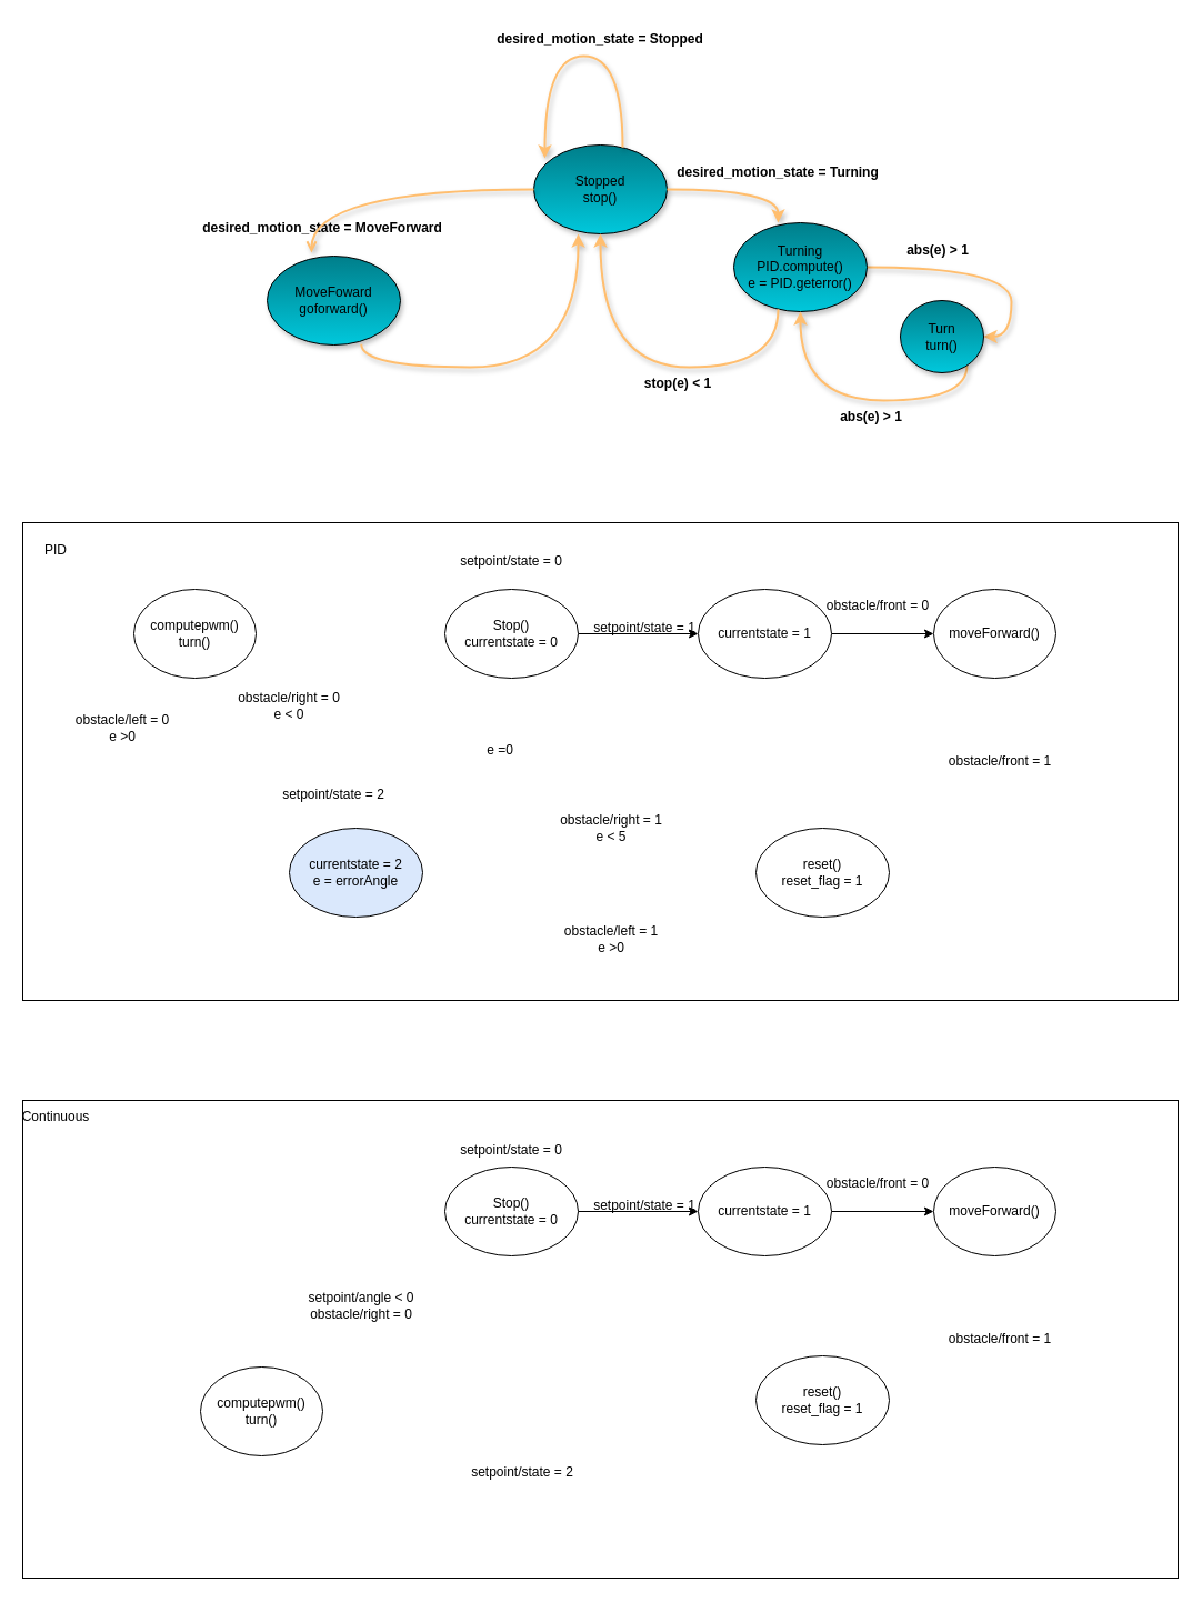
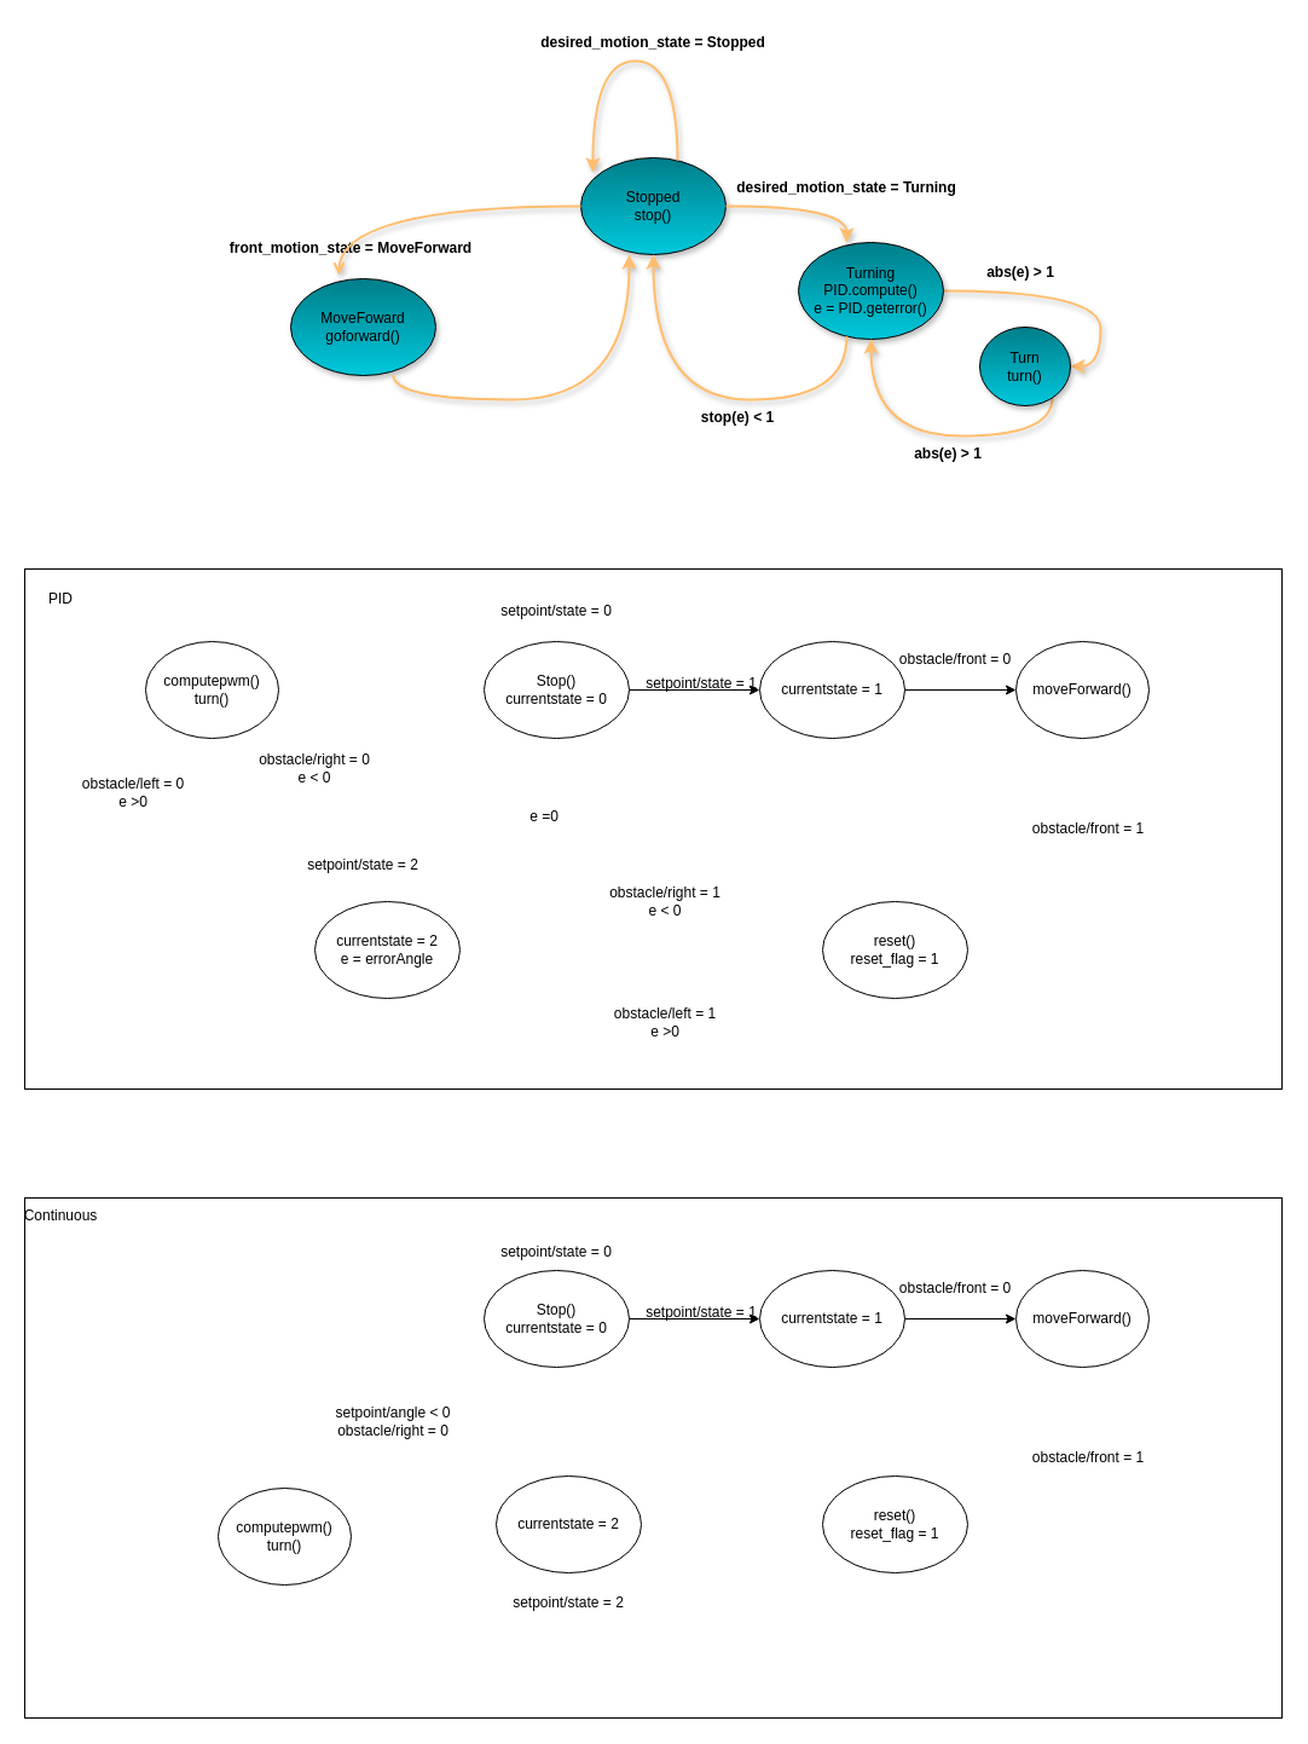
  <mxCell id="0" />
  <mxCell id="1" parent="0" />
  <mxCell id="2" value="" style="rounded=0;whiteSpace=wrap;html=1;" vertex="1" parent="1"><mxGeometry x="20" y="470" width="1040" height="430" as="geometry" /></mxCell>
  <mxCell id="3" style="edgeStyle=orthogonalEdgeStyle;rounded=0;orthogonalLoop=1;jettySize=auto;html=1;curved=1;strokeColor=#ffbe6f;strokeWidth=2;flowAnimation=0;shadow=1;" parent="1" source="4" target="9" edge="1"><mxGeometry relative="1" as="geometry"><Array as="points"><mxPoint x="910" y="240" /></Array></mxGeometry></mxCell>
  <mxCell id="4" value="&lt;div&gt;Turning&lt;/div&gt;&lt;div&gt;PID.compute()&lt;br&gt;&lt;/div&gt;&lt;div&gt;e = PID.geterror()&lt;br&gt;&lt;/div&gt;" style="ellipse;whiteSpace=wrap;html=1;fillColor=#007e8a;gradientColor=#00c8dc;shadow=1;" parent="1" vertex="1"><mxGeometry x="660" y="200" width="120" height="80" as="geometry" /></mxCell>
  <mxCell id="5" value="&lt;div&gt;Stopped&lt;/div&gt;stop()" style="ellipse;whiteSpace=wrap;html=1;fillColor=#007e8a;gradientColor=#00c8dc;shadow=1;" parent="1" vertex="1"><mxGeometry x="480" y="130" width="120" height="80" as="geometry" /></mxCell>
  <mxCell id="6" style="edgeStyle=orthogonalEdgeStyle;rounded=0;orthogonalLoop=1;jettySize=auto;html=1;curved=1;entryX=0.083;entryY=0.15;entryDx=0;entryDy=0;strokeColor=#ffbe6f;entryPerimeter=0;strokeWidth=2;flowAnimation=0;shadow=1;" parent="1" source="5" target="5" edge="1"><mxGeometry relative="1" as="geometry"><mxPoint x="440" y="110" as="sourcePoint" /><mxPoint x="470" y="170" as="targetPoint" /><Array as="points"><mxPoint x="560" y="50" /><mxPoint x="490" y="50" /></Array></mxGeometry></mxCell>
  <mxCell id="7" value="&lt;b&gt;desired_motion_state = Stopped&lt;/b&gt;" style="text;html=1;align=center;verticalAlign=middle;whiteSpace=wrap;rounded=0;" parent="1" vertex="1"><mxGeometry x="430" y="20" width="220" height="30" as="geometry" /></mxCell>
  <mxCell id="8" style="edgeStyle=orthogonalEdgeStyle;rounded=0;orthogonalLoop=1;jettySize=auto;html=1;entryX=0.5;entryY=1;entryDx=0;entryDy=0;curved=1;strokeColor=#ffbe6f;strokeWidth=2;flowAnimation=0;shadow=1;" parent="1" source="9" target="4" edge="1"><mxGeometry relative="1" as="geometry"><Array as="points"><mxPoint x="870" y="360" /><mxPoint x="720" y="360" /></Array></mxGeometry></mxCell>
  <mxCell id="9" value="&lt;div&gt;Turn&lt;/div&gt;&lt;div&gt;turn()&lt;br&gt;&lt;/div&gt;" style="ellipse;whiteSpace=wrap;html=1;fillColor=#007e8a;gradientColor=#00c8dc;shadow=1;" parent="1" vertex="1"><mxGeometry x="810" y="270" width="75" height="65" as="geometry" /></mxCell>
  <mxCell id="10" style="edgeStyle=orthogonalEdgeStyle;rounded=0;orthogonalLoop=1;jettySize=auto;html=1;entryX=0.333;entryY=0;entryDx=0;entryDy=0;entryPerimeter=0;curved=1;strokeColor=#ffbe6f;strokeWidth=2;flowAnimation=0;shadow=1;" parent="1" source="5" target="4" edge="1"><mxGeometry relative="1" as="geometry" /></mxCell>
  <mxCell id="11" value="&lt;b&gt;desired_motion_state = Turning&lt;/b&gt;" style="text;html=1;align=center;verticalAlign=middle;whiteSpace=wrap;rounded=0;" parent="1" vertex="1"><mxGeometry x="590" y="140" width="220" height="30" as="geometry" /></mxCell>
  <mxCell id="12" value="&lt;b&gt;abs(e) &amp;gt; 1&lt;/b&gt;" style="text;html=1;align=center;verticalAlign=middle;whiteSpace=wrap;rounded=0;" parent="1" vertex="1"><mxGeometry x="800" y="210" width="88" height="30" as="geometry" /></mxCell>
  <mxCell id="13" value="&lt;b&gt;abs(e) &amp;gt; 1&lt;/b&gt;" style="text;html=1;align=center;verticalAlign=middle;whiteSpace=wrap;rounded=0;" parent="1" vertex="1"><mxGeometry x="740" y="360" width="88" height="30" as="geometry" /></mxCell>
  <mxCell id="14" value="&lt;div&gt;MoveFoward&lt;/div&gt;&lt;div&gt;goforward()&lt;br&gt;&lt;/div&gt;" style="ellipse;whiteSpace=wrap;html=1;fillColor=#007e8a;gradientColor=#00c8dc;shadow=1;" parent="1" vertex="1"><mxGeometry x="240" y="230" width="120" height="80" as="geometry" /></mxCell>
- <mxCell id="15" value="&lt;b&gt;desired_motion_state = MoveForward&lt;/b&gt;" style="text;html=1;align=center;verticalAlign=middle;whiteSpace=wrap;rounded=0;" parent="1" vertex="1"><mxGeometry x="180" y="190" width="220" height="30" as="geometry" /></mxCell>
+ <mxCell id="15" value="&lt;b&gt;front_motion_state = MoveForward&lt;/b&gt;" style="text;html=1;align=center;verticalAlign=middle;whiteSpace=wrap;rounded=0;" parent="1" vertex="1"><mxGeometry x="180" y="190" width="220" height="30" as="geometry" /></mxCell>
  <mxCell id="16" value="" style="edgeStyle=orthogonalEdgeStyle;rounded=0;orthogonalLoop=1;jettySize=auto;html=1;entryX=0.5;entryY=1;entryDx=0;entryDy=0;curved=1;strokeColor=#ffbe6f;strokeWidth=2;flowAnimation=0;shadow=1;" parent="1" source="4" target="5" edge="1"><mxGeometry relative="1" as="geometry"><mxPoint x="700" y="278" as="sourcePoint" /><mxPoint x="600" y="360" as="targetPoint" /><Array as="points"><mxPoint x="700" y="330" /><mxPoint x="540" y="330" /></Array></mxGeometry></mxCell>
  <mxCell id="17" value="&lt;b&gt;stop(e) &amp;lt; 1&lt;/b&gt;" style="text;html=1;align=center;verticalAlign=middle;whiteSpace=wrap;rounded=0;" parent="1" vertex="1"><mxGeometry x="565" y="330" width="90" height="30" as="geometry" /></mxCell>
  <mxCell id="18" style="edgeStyle=orthogonalEdgeStyle;rounded=0;orthogonalLoop=1;jettySize=auto;html=1;entryX=0.333;entryY=-0.037;entryDx=0;entryDy=0;entryPerimeter=0;curved=1;strokeWidth=2;strokeColor=#ffbe6f;flowAnimation=0;shadow=1;endArrow=open;" parent="1" source="5" target="14" edge="1"><mxGeometry relative="1" as="geometry" /></mxCell>
  <mxCell id="19" style="edgeStyle=orthogonalEdgeStyle;rounded=0;orthogonalLoop=1;jettySize=auto;html=1;curved=1;strokeWidth=2;strokeColor=#ffbe6f;flowAnimation=0;shadow=1;exitX=0.706;exitY=0.992;exitDx=0;exitDy=0;exitPerimeter=0;" parent="1" source="14" edge="1"><mxGeometry relative="1" as="geometry"><mxPoint x="370" y="380" as="sourcePoint" /><mxPoint x="520" y="210" as="targetPoint" /></mxGeometry></mxCell>
  <mxCell id="20" style="edgeStyle=orthogonalEdgeStyle;rounded=0;orthogonalLoop=1;jettySize=auto;html=1;entryX=0;entryY=0.5;entryDx=0;entryDy=0;" edge="1" parent="1" source="21" target="24"><mxGeometry relative="1" as="geometry" /></mxCell>
  <mxCell id="21" value="&lt;div&gt;Stop()&lt;/div&gt;&lt;div&gt;currentstate = 0&lt;br&gt;&lt;/div&gt;" style="ellipse;whiteSpace=wrap;html=1;" vertex="1" parent="1"><mxGeometry x="400" y="530" width="120" height="80" as="geometry" /></mxCell>
  <mxCell id="22" value="setpoint/state = 0" style="text;html=1;align=center;verticalAlign=middle;whiteSpace=wrap;rounded=0;" vertex="1" parent="1"><mxGeometry x="400" y="490" width="120" height="30" as="geometry" /></mxCell>
  <mxCell id="23" style="edgeStyle=orthogonalEdgeStyle;rounded=0;orthogonalLoop=1;jettySize=auto;html=1;" edge="1" parent="1" source="24" target="29"><mxGeometry relative="1" as="geometry" /></mxCell>
  <mxCell id="24" value="&lt;div&gt;currentstate = 1&lt;/div&gt;" style="ellipse;whiteSpace=wrap;html=1;" vertex="1" parent="1"><mxGeometry x="628" y="530" width="120" height="80" as="geometry" /></mxCell>
  <mxCell id="25" value="&lt;div&gt;setpoint/state = 1&lt;br&gt;&lt;/div&gt;" style="text;html=1;align=center;verticalAlign=middle;whiteSpace=wrap;rounded=0;" vertex="1" parent="1"><mxGeometry x="520" y="550" width="120" height="30" as="geometry" /></mxCell>
  <mxCell id="26" value="&lt;div&gt;obstacle/front = 1&lt;/div&gt;" style="text;html=1;align=center;verticalAlign=middle;whiteSpace=wrap;rounded=0;" vertex="1" parent="1"><mxGeometry x="840" y="670" width="120" height="30" as="geometry" /></mxCell>
  <mxCell id="27" value="&lt;div&gt;obstacle/front = 0&lt;br&gt;&lt;/div&gt;" style="text;html=1;align=center;verticalAlign=middle;whiteSpace=wrap;rounded=0;" vertex="1" parent="1"><mxGeometry x="730" y="530" width="120" height="30" as="geometry" /></mxCell>
  <mxCell id="28" value="&lt;div&gt;reset()&lt;/div&gt;&lt;div&gt;reset_flag = 1&lt;br&gt;&lt;/div&gt;" style="ellipse;whiteSpace=wrap;html=1;" vertex="1" parent="1"><mxGeometry x="680" y="745" width="120" height="80" as="geometry" /></mxCell>
  <mxCell id="29" value="moveForward()" style="ellipse;whiteSpace=wrap;html=1;" vertex="1" parent="1"><mxGeometry x="840" y="530" width="110" height="80" as="geometry" /></mxCell>
  <mxCell id="30" value="&lt;div&gt;setpoint/state = 2&lt;br&gt;&lt;/div&gt;" style="text;html=1;align=center;verticalAlign=middle;whiteSpace=wrap;rounded=0;" vertex="1" parent="1"><mxGeometry x="240" y="700" width="120" height="30" as="geometry" /></mxCell>
- <mxCell id="31" value="&lt;div&gt;currentstate = 2&lt;br&gt;&lt;/div&gt;e = errorAngle" style="ellipse;whiteSpace=wrap;html=1;fillColor=#dae8fc;" vertex="1" parent="1"><mxGeometry x="260" y="745" width="120" height="80" as="geometry" /></mxCell>
+ <mxCell id="31" value="&lt;div&gt;currentstate = 2&lt;br&gt;&lt;/div&gt;e = errorAngle" style="ellipse;whiteSpace=wrap;html=1;" vertex="1" parent="1"><mxGeometry x="260" y="745" width="120" height="80" as="geometry" /></mxCell>
  <mxCell id="32" value="&lt;div&gt;obstacle/left = 1&lt;/div&gt;&lt;div&gt;e &amp;gt;0&lt;br&gt;&lt;/div&gt;" style="text;html=1;align=center;verticalAlign=middle;whiteSpace=wrap;rounded=0;" vertex="1" parent="1"><mxGeometry x="490" y="830" width="120" height="30" as="geometry" /></mxCell>
- <mxCell id="33" value="&lt;div&gt;obstacle/right = 1&lt;/div&gt;&lt;div&gt;e &amp;lt; 5&lt;br&gt;&lt;/div&gt;" style="text;html=1;align=center;verticalAlign=middle;whiteSpace=wrap;rounded=0;" vertex="1" parent="1"><mxGeometry x="490" y="730" width="120" height="30" as="geometry" /></mxCell>
+ <mxCell id="33" value="&lt;div&gt;obstacle/right = 1&lt;/div&gt;&lt;div&gt;e &amp;lt; 0&lt;br&gt;&lt;/div&gt;" style="text;html=1;align=center;verticalAlign=middle;whiteSpace=wrap;rounded=0;" vertex="1" parent="1"><mxGeometry x="490" y="730" width="120" height="30" as="geometry" /></mxCell>
  <mxCell id="34" value="&lt;div&gt;obstacle/left = 0&lt;br&gt;&lt;/div&gt;&lt;div&gt;e &amp;gt;0&lt;br&gt;&lt;/div&gt;" style="text;html=1;align=center;verticalAlign=middle;whiteSpace=wrap;rounded=0;" vertex="1" parent="1"><mxGeometry x="50" y="640" width="120" height="30" as="geometry" /></mxCell>
  <mxCell id="35" value="&lt;div&gt;obstacle/right = 0&lt;br&gt;&lt;/div&gt;&lt;div&gt;e &amp;lt; 0&lt;br&gt;&lt;/div&gt;" style="text;html=1;align=center;verticalAlign=middle;whiteSpace=wrap;rounded=0;" vertex="1" parent="1"><mxGeometry x="200" y="620" width="120" height="30" as="geometry" /></mxCell>
  <mxCell id="36" value="&lt;div&gt;computepwm()&lt;br&gt;&lt;/div&gt;&lt;div&gt;turn()&lt;/div&gt;" style="ellipse;whiteSpace=wrap;html=1;" vertex="1" parent="1"><mxGeometry x="120" y="530" width="110" height="80" as="geometry" /></mxCell>
  <mxCell id="37" value="e =0" style="text;html=1;align=center;verticalAlign=middle;whiteSpace=wrap;rounded=0;" vertex="1" parent="1"><mxGeometry x="390" y="660" width="120" height="30" as="geometry" /></mxCell>
  <mxCell id="38" value="PID" style="text;html=1;align=center;verticalAlign=middle;whiteSpace=wrap;rounded=0;" vertex="1" parent="1"><mxGeometry x="20" y="480" width="60" height="30" as="geometry" /></mxCell>
  <mxCell id="39" value="" style="rounded=0;whiteSpace=wrap;html=1;" vertex="1" parent="1"><mxGeometry x="20" y="990" width="1040" height="430" as="geometry" /></mxCell>
  <mxCell id="40" style="edgeStyle=orthogonalEdgeStyle;rounded=0;orthogonalLoop=1;jettySize=auto;html=1;entryX=0;entryY=0.5;entryDx=0;entryDy=0;" edge="1" parent="1" source="41" target="44"><mxGeometry relative="1" as="geometry" /></mxCell>
  <mxCell id="41" value="&lt;div&gt;Stop()&lt;/div&gt;&lt;div&gt;currentstate = 0&lt;br&gt;&lt;/div&gt;" style="ellipse;whiteSpace=wrap;html=1;" vertex="1" parent="1"><mxGeometry x="400" y="1050" width="120" height="80" as="geometry" /></mxCell>
  <mxCell id="42" value="setpoint/state = 0" style="text;html=1;align=center;verticalAlign=middle;whiteSpace=wrap;rounded=0;" vertex="1" parent="1"><mxGeometry x="400" y="1020" width="120" height="30" as="geometry" /></mxCell>
  <mxCell id="43" style="edgeStyle=orthogonalEdgeStyle;rounded=0;orthogonalLoop=1;jettySize=auto;html=1;" edge="1" parent="1" source="44" target="49"><mxGeometry relative="1" as="geometry" /></mxCell>
  <mxCell id="44" value="&lt;div&gt;currentstate = 1&lt;/div&gt;" style="ellipse;whiteSpace=wrap;html=1;" vertex="1" parent="1"><mxGeometry x="628" y="1050" width="120" height="80" as="geometry" /></mxCell>
  <mxCell id="45" value="&lt;div&gt;setpoint/state = 1&lt;br&gt;&lt;/div&gt;" style="text;html=1;align=center;verticalAlign=middle;whiteSpace=wrap;rounded=0;" vertex="1" parent="1"><mxGeometry x="520" y="1070" width="120" height="30" as="geometry" /></mxCell>
  <mxCell id="46" value="&lt;div&gt;obstacle/front = 1&lt;/div&gt;" style="text;html=1;align=center;verticalAlign=middle;whiteSpace=wrap;rounded=0;" vertex="1" parent="1"><mxGeometry x="840" y="1190" width="120" height="30" as="geometry" /></mxCell>
  <mxCell id="47" value="&lt;div&gt;obstacle/front = 0&lt;br&gt;&lt;/div&gt;" style="text;html=1;align=center;verticalAlign=middle;whiteSpace=wrap;rounded=0;" vertex="1" parent="1"><mxGeometry x="730" y="1050" width="120" height="30" as="geometry" /></mxCell>
  <mxCell id="48" value="&lt;div&gt;reset()&lt;/div&gt;&lt;div&gt;reset_flag = 1&lt;br&gt;&lt;/div&gt;" style="ellipse;whiteSpace=wrap;html=1;" vertex="1" parent="1"><mxGeometry x="680" y="1220" width="120" height="80" as="geometry" /></mxCell>
  <mxCell id="49" value="moveForward()" style="ellipse;whiteSpace=wrap;html=1;" vertex="1" parent="1"><mxGeometry x="840" y="1050" width="110" height="80" as="geometry" /></mxCell>
  <mxCell id="50" value="&lt;div&gt;setpoint/state = 2&lt;br&gt;&lt;/div&gt;" style="text;html=1;align=center;verticalAlign=middle;whiteSpace=wrap;rounded=0;" vertex="1" parent="1"><mxGeometry x="410" y="1310" width="120" height="30" as="geometry" /></mxCell>
+ <mxCell id="51" value="&lt;div&gt;currentstate = 2&lt;br&gt;&lt;/div&gt;" style="ellipse;whiteSpace=wrap;html=1;" vertex="1" parent="1"><mxGeometry x="410" y="1220" width="120" height="80" as="geometry" /></mxCell>
  <mxCell id="52" value="&lt;div&gt;computepwm()&lt;br&gt;&lt;/div&gt;&lt;div&gt;turn()&lt;/div&gt;" style="ellipse;whiteSpace=wrap;html=1;" vertex="1" parent="1"><mxGeometry x="180" y="1230" width="110" height="80" as="geometry" /></mxCell>
  <mxCell id="53" value="Continuous" style="text;html=1;align=center;verticalAlign=middle;whiteSpace=wrap;rounded=0;" vertex="1" parent="1"><mxGeometry x="20" y="990" width="60" height="30" as="geometry" /></mxCell>
  <mxCell id="54" value="&lt;div&gt;setpoint/angle &amp;lt; 0&lt;/div&gt;obstacle/right = 0" style="text;html=1;align=center;verticalAlign=middle;whiteSpace=wrap;rounded=0;" vertex="1" parent="1"><mxGeometry x="270" y="1160" width="110" height="30" as="geometry" /></mxCell>
